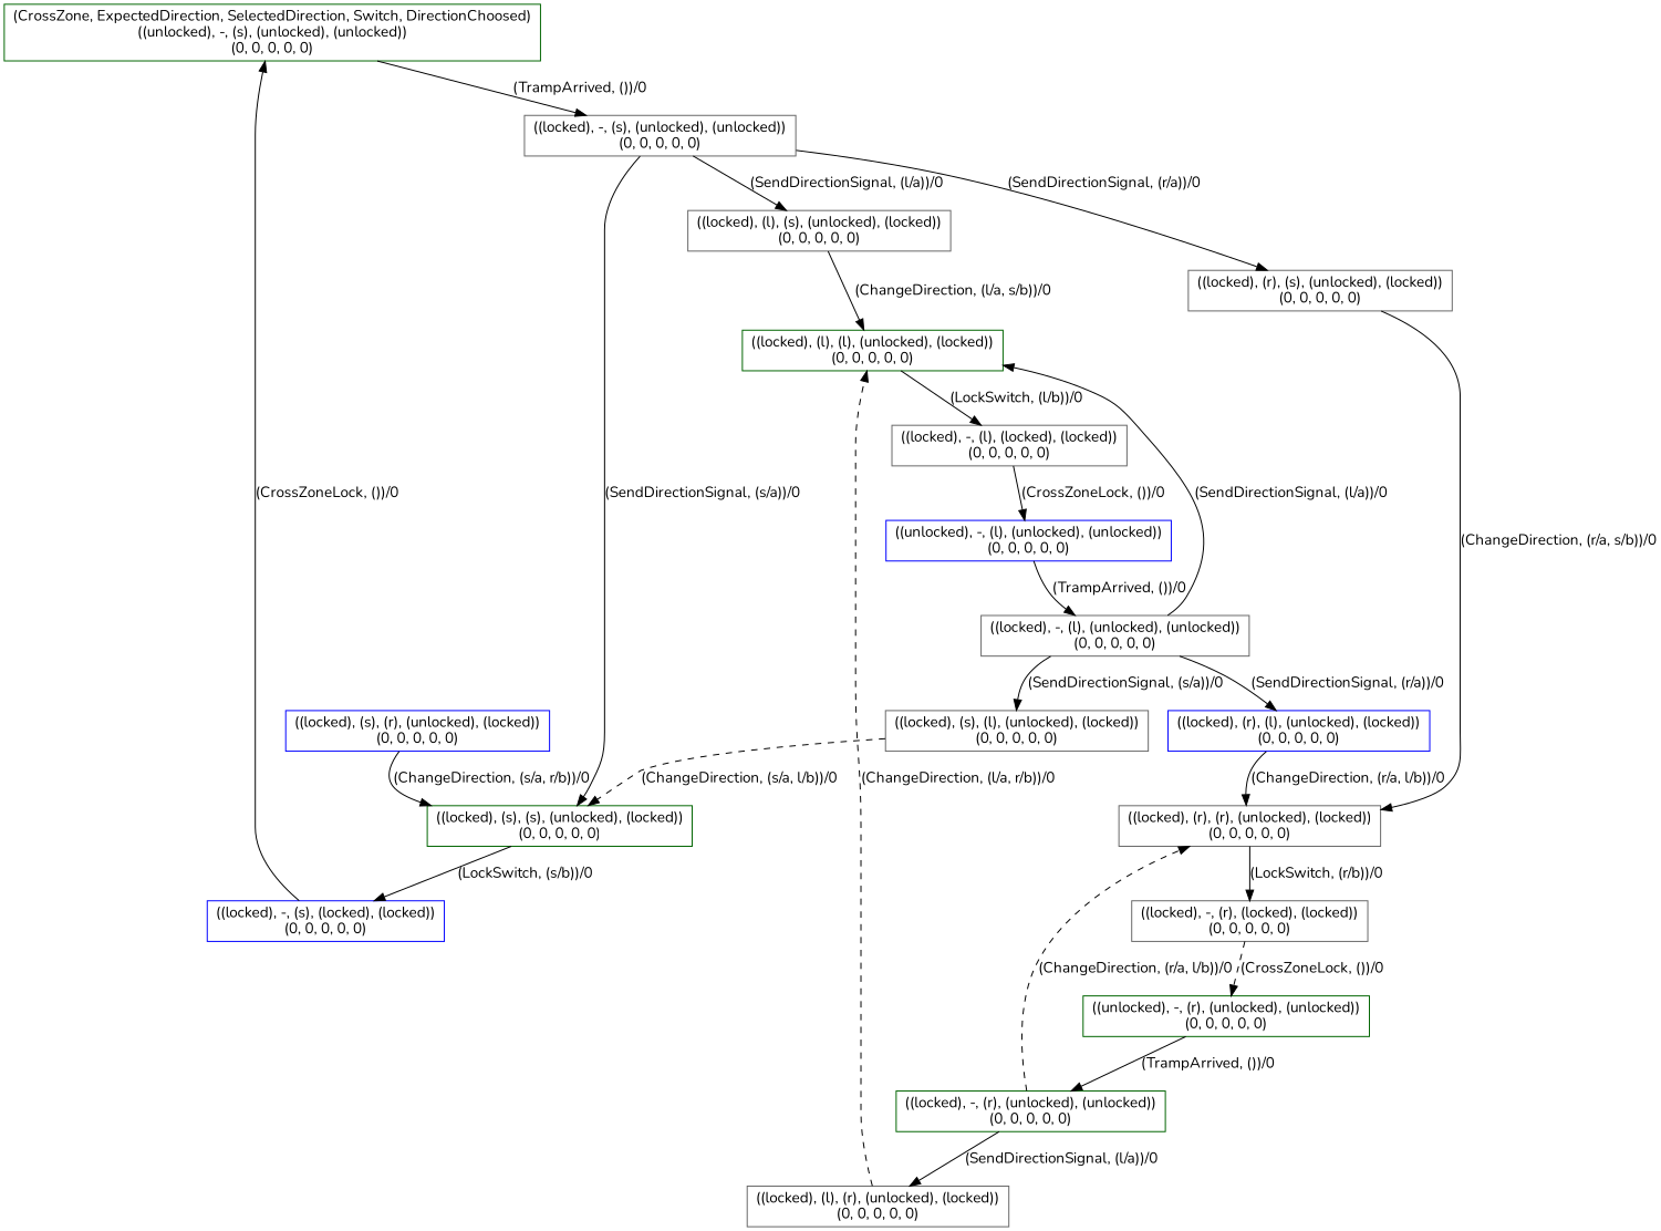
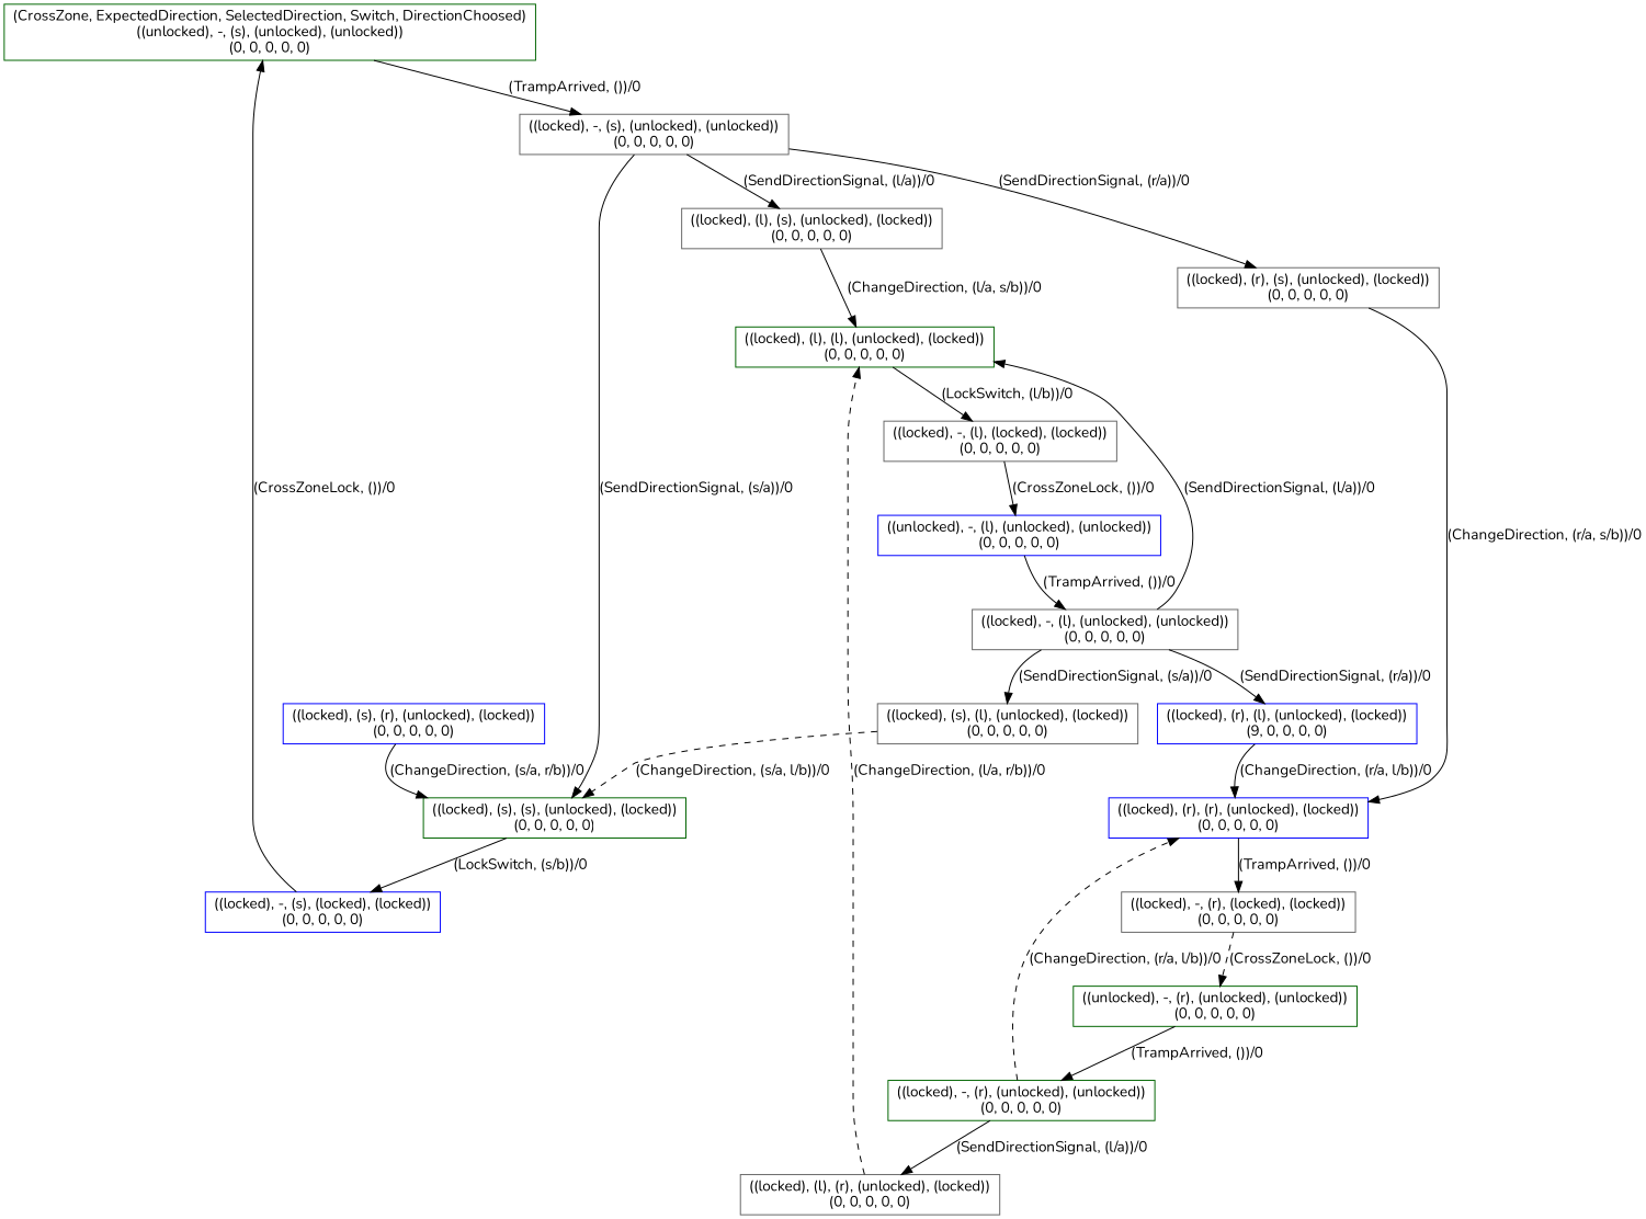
  digraph {
    fontname=Nunito
    rankdir=TB
    node [color=gray40 fontname=Nunito shape=box]
    edge [fontname=Nunito style=solid]
    n1 [color=darkgreen label="(CrossZone, ExpectedDirection, SelectedDirection, Switch, DirectionChoosed)\n((unlocked), -, (s), (unlocked), (unlocked))\n(0, 0, 0, 0, 0)"]
    n2 [label="((locked), -, (s), (unlocked), (unlocked))\n(0, 0, 0, 0, 0)"]
    n3 [label="((locked), (l), (s), (unlocked), (locked))\n(0, 0, 0, 0, 0)"]
    n4 [color=darkgreen label="((locked), (s), (s), (unlocked), (locked))\n(0, 0, 0, 0, 0)"]
    n5 [label="((locked), (r), (s), (unlocked), (locked))\n(0, 0, 0, 0, 0)"]
    n6 [color=darkgreen label="((locked), (l), (l), (unlocked), (locked))\n(0, 0, 0, 0, 0)"]
    n7 [color=blue label="((locked), -, (s), (locked), (locked))\n(0, 0, 0, 0, 0)"]
-   n8 [label="((locked), (r), (r), (unlocked), (locked))\n(0, 0, 0, 0, 0)"]
+   n8 [color=blue label="((locked), (r), (r), (unlocked), (locked))\n(0, 0, 0, 0, 0)"]
    n9 [label="((locked), -, (l), (locked), (locked))\n(0, 0, 0, 0, 0)"]
    n10 [label="((locked), -, (r), (locked), (locked))\n(0, 0, 0, 0, 0)"]
    n11 [color=blue label="((unlocked), -, (l), (unlocked), (unlocked))\n(0, 0, 0, 0, 0)"]
    n12 [color=darkgreen label="((unlocked), -, (r), (unlocked), (unlocked))\n(0, 0, 0, 0, 0)"]
    n13 [label="((locked), -, (l), (unlocked), (unlocked))\n(0, 0, 0, 0, 0)"]
    n14 [color=darkgreen label="((locked), -, (r), (unlocked), (unlocked))\n(0, 0, 0, 0, 0)"]
    n15 [label="((locked), (s), (l), (unlocked), (locked))\n(0, 0, 0, 0, 0)"]
-   n16 [color=blue label="((locked), (r), (l), (unlocked), (locked))\n(0, 0, 0, 0, 0)"]
+   n16 [color=blue label="((locked), (r), (l), (unlocked), (locked))\n(9, 0, 0, 0, 0)"]
    n17 [label="((locked), (l), (r), (unlocked), (locked))\n(0, 0, 0, 0, 0)"]
    n18 [color=blue label="((locked), (s), (r), (unlocked), (locked))\n(0, 0, 0, 0, 0)"]
    n1 -> n2 [label="(TrampArrived, ())/0"]
    n2 -> n3 [label="(SendDirectionSignal, (l/a))/0"]
    n2 -> n4 [label="(SendDirectionSignal, (s/a))/0"]
    n2 -> n5 [label="(SendDirectionSignal, (r/a))/0"]
    n3 -> n6 [label="(ChangeDirection, (l/a, s/b))/0"]
    n4 -> n7 [label="(LockSwitch, (s/b))/0"]
    n5 -> n8 [label="(ChangeDirection, (r/a, s/b))/0"]
    n6 -> n9 [label="(LockSwitch, (l/b))/0"]
    n7 -> n1 [label="(CrossZoneLock, ())/0"]
-   n8 -> n10 [label="(LockSwitch, (r/b))/0"]
+   n8 -> n10 [label="(TrampArrived, ())/0"]
    n9 -> n11 [label="(CrossZoneLock, ())/0"]
    n10 -> n12 [label="(CrossZoneLock, ())/0" style=dashed]
    n11 -> n13 [label="(TrampArrived, ())/0"]
    n12 -> n14 [label="(TrampArrived, ())/0"]
    n13 -> n6 [label="(SendDirectionSignal, (l/a))/0"]
    n13 -> n15 [label="(SendDirectionSignal, (s/a))/0"]
    n13 -> n16 [label="(SendDirectionSignal, (r/a))/0"]
    n14 -> n8 [label="(ChangeDirection, (r/a, l/b))/0" style=dashed]
    n14 -> n17 [label="(SendDirectionSignal, (l/a))/0"]
    n15 -> n4 [label="(ChangeDirection, (s/a, l/b))/0" style=dashed]
    n16 -> n8 [label="(ChangeDirection, (r/a, l/b))/0"]
    n17 -> n6 [label="(ChangeDirection, (l/a, r/b))/0" style=dashed]
    n18 -> n4 [label="(ChangeDirection, (s/a, r/b))/0"]
  }
